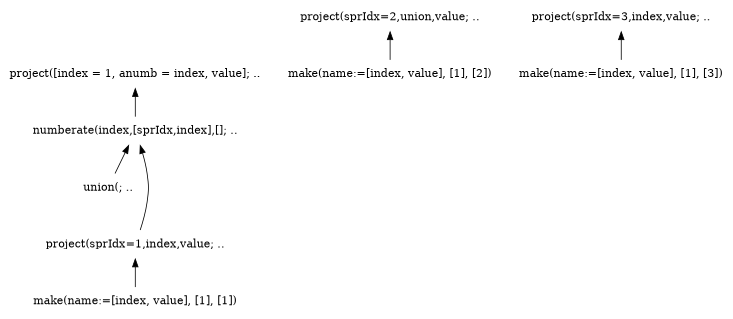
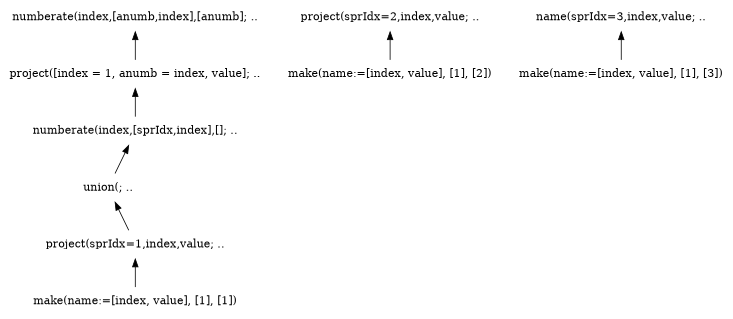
  digraph {
    node [shape=plaintext]
    edge [arrowhead=none arrowtail=normal color=black dir=both fontcolor=black weight=1]
+   n1 [label="numberate(index,[anumb,index],[anumb]; .."]
    n2 [label="project([index = 1, anumb = index, value]; .."]
    n3 [label="numberate(index,[sprIdx,index],[]; .."]
    n4 [label="union(; .."]
    n5 [label="project(sprIdx=1,index,value; .."]
    n6 [label="make(name:=[index, value], [1], [1])"]
-   n7 [label="project(sprIdx=2,union,value; .."]
+   n7 [label="project(sprIdx=2,index,value; .."]
    n8 [label="make(name:=[index, value], [1], [2])"]
-   n9 [label="project(sprIdx=3,index,value; .."]
+   n9 [label="name(sprIdx=3,index,value; .."]
    n10 [label="make(name:=[index, value], [1], [3])"]
+   n1 -> n2
    n2 -> n3
    n3 -> n4
-   n3 -> n5
+   n4 -> n5
    n5 -> n6
    n7 -> n8
    n9 -> n10
  }
